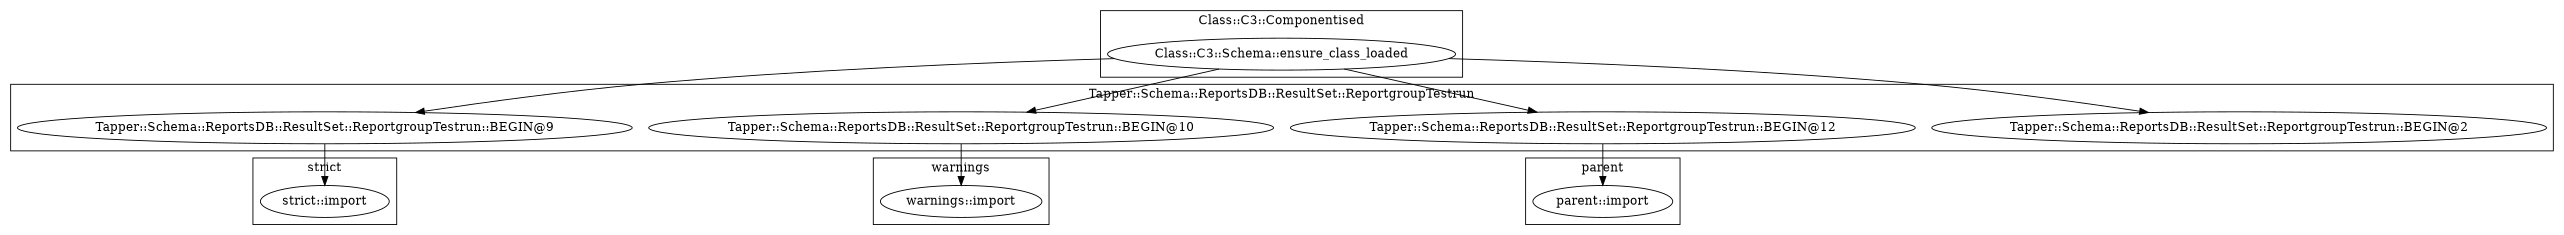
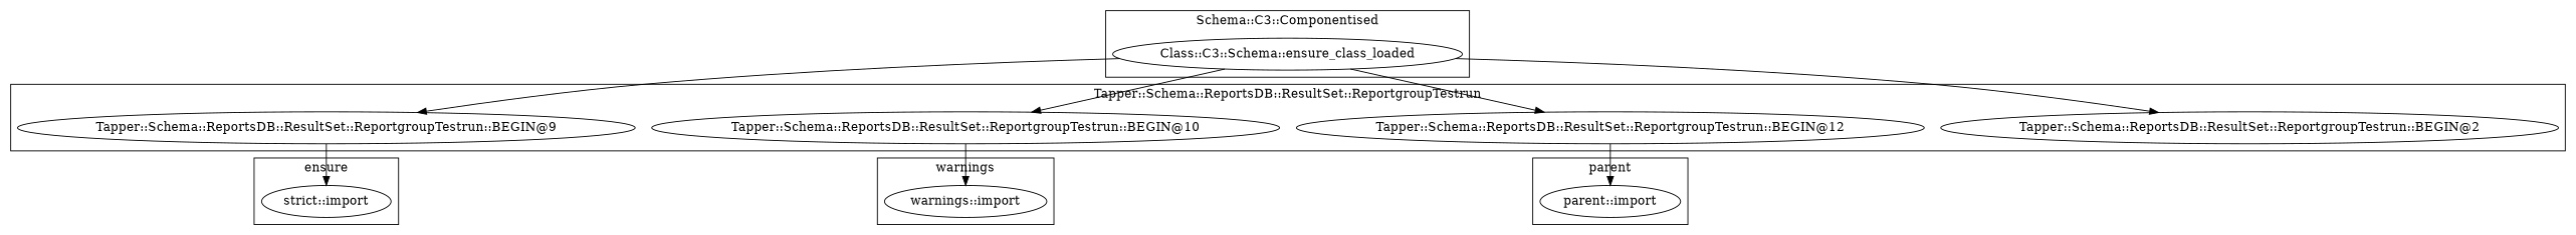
  digraph {
    n1 [label="Class::C3::Schema::ensure_class_loaded"]
    "parent::import"
    "warnings::import"
    "Tapper::Schema::ReportsDB::ResultSet::ReportgroupTestrun::BEGIN@2"
    "Tapper::Schema::ReportsDB::ResultSet::ReportgroupTestrun::BEGIN@9"
    "Tapper::Schema::ReportsDB::ResultSet::ReportgroupTestrun::BEGIN@10"
    "Tapper::Schema::ReportsDB::ResultSet::ReportgroupTestrun::BEGIN@12"
    "strict::import"
    subgraph cluster_1 {
-     label="Class::C3::Componentised"
+     label="Schema::C3::Componentised"
      n1
    }
    subgraph cluster_2 {
      label=parent
      "parent::import"
    }
    subgraph cluster_3 {
      label=warnings
      "warnings::import"
    }
    subgraph cluster_4 {
      label="Tapper::Schema::ReportsDB::ResultSet::ReportgroupTestrun"
      "Tapper::Schema::ReportsDB::ResultSet::ReportgroupTestrun::BEGIN@2"
      "Tapper::Schema::ReportsDB::ResultSet::ReportgroupTestrun::BEGIN@9"
      "Tapper::Schema::ReportsDB::ResultSet::ReportgroupTestrun::BEGIN@10"
      "Tapper::Schema::ReportsDB::ResultSet::ReportgroupTestrun::BEGIN@12"
    }
    subgraph cluster_5 {
-     label="strict"
+     label=ensure
      "strict::import"
    }
    n1 -> "Tapper::Schema::ReportsDB::ResultSet::ReportgroupTestrun::BEGIN@2"
    n1 -> "Tapper::Schema::ReportsDB::ResultSet::ReportgroupTestrun::BEGIN@9"
    n1 -> "Tapper::Schema::ReportsDB::ResultSet::ReportgroupTestrun::BEGIN@10"
    n1 -> "Tapper::Schema::ReportsDB::ResultSet::ReportgroupTestrun::BEGIN@12"
    "Tapper::Schema::ReportsDB::ResultSet::ReportgroupTestrun::BEGIN@9" -> "strict::import"
    "Tapper::Schema::ReportsDB::ResultSet::ReportgroupTestrun::BEGIN@10" -> "warnings::import"
    "Tapper::Schema::ReportsDB::ResultSet::ReportgroupTestrun::BEGIN@12" -> "parent::import"
  }
